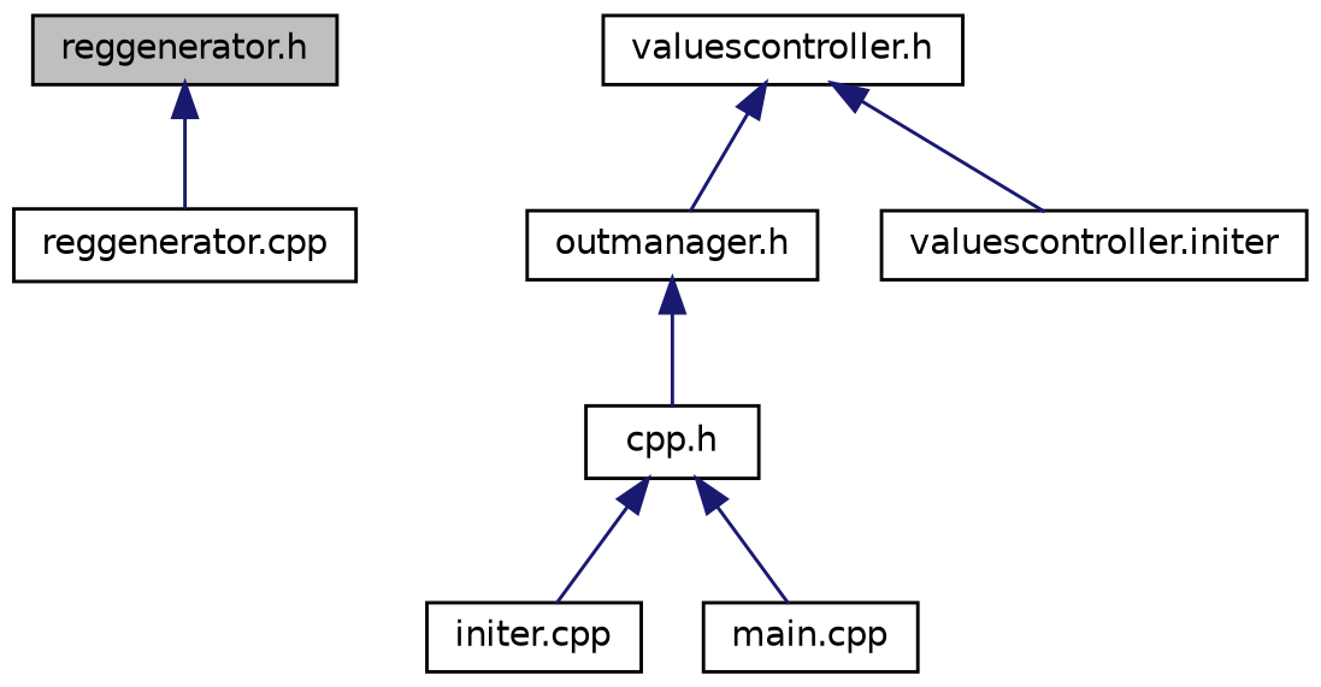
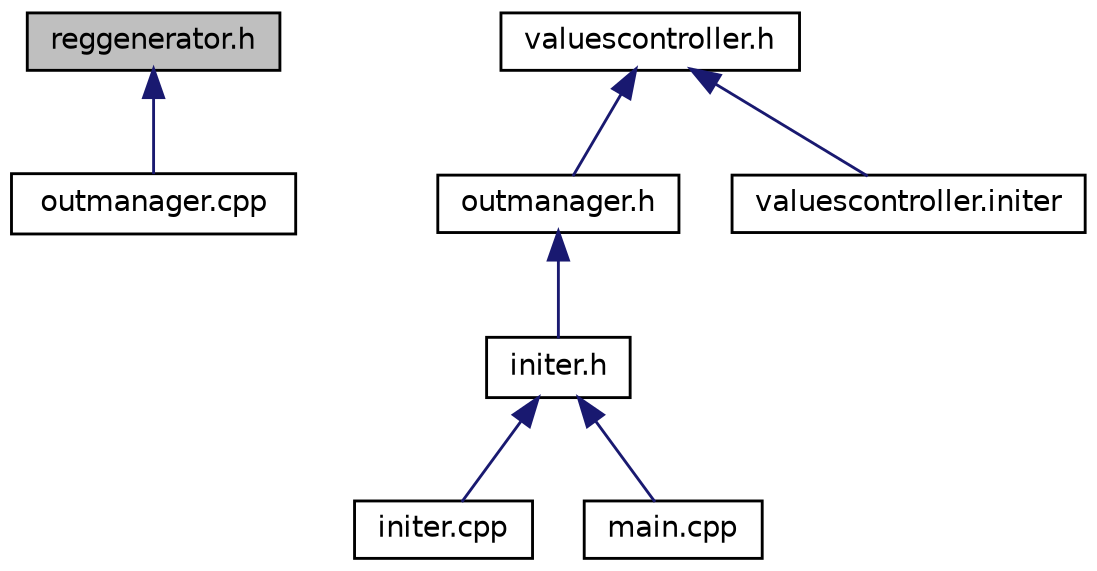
  digraph {
    node [color=black fillcolor=white fontname=Helvetica fontsize=10 shape=record style=filled]
    edge [color=midnightblue dir=back fontname=Helvetica fontsize=10 labelfontname=Helvetica labelfontsize=10 style=solid]
    n1 [fillcolor=grey75 fontcolor=black height=0.2 label="reggenerator.h" width=0.4]
-   n2 [height=0.2 label="reggenerator.cpp" width=0.4]
+   n2 [height=0.2 label="outmanager.cpp" width=0.4]
    n3 [height=0.2 label="valuescontroller.h" width=0.4]
    n4 [height=0.2 label="outmanager.h" width=0.4]
    n5 [height=0.2 label="valuescontroller.initer" width=0.4]
-   n6 [height=0.2 label="cpp.h" width=0.4]
+   n6 [height=0.2 label="initer.h" width=0.4]
    n7 [height=0.2 label="initer.cpp" width=0.4]
    n8 [height=0.2 label="main.cpp" width=0.4]
    n1 -> n2
    n3 -> n4
    n3 -> n5
    n4 -> n6
    n6 -> n7
    n6 -> n8
  }
